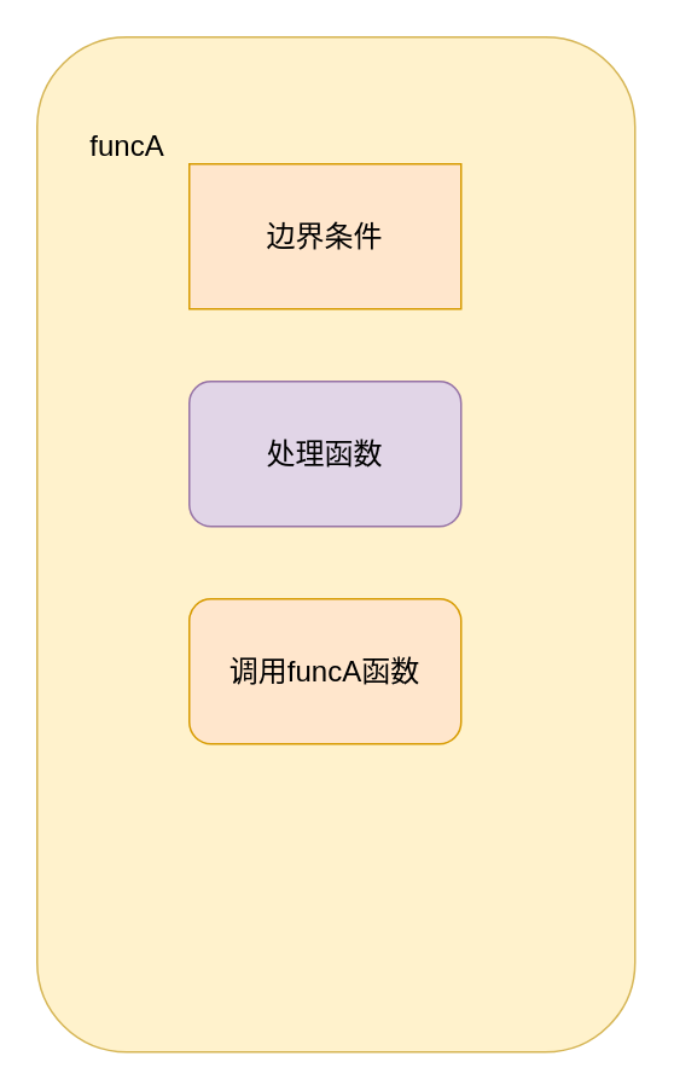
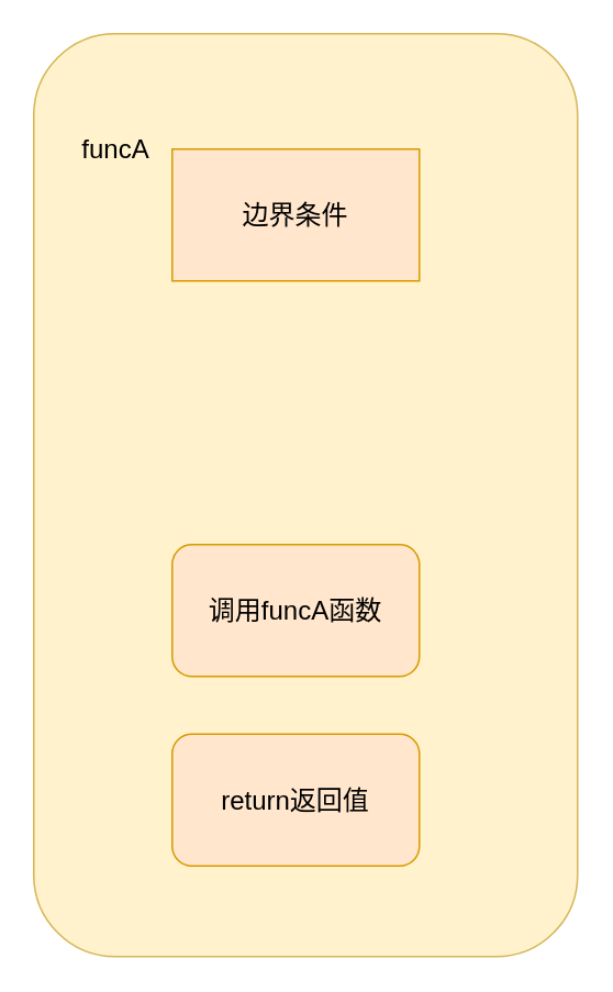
  <mxCell id="0" />
  <mxCell id="1" parent="0" />
  <mxCell id="2" value="" style="group" vertex="1" connectable="0" parent="1"><mxGeometry x="20" y="20" width="330" height="560" as="geometry" /></mxCell>
  <mxCell id="3" value="" style="rounded=1;whiteSpace=wrap;html=1;fillColor=#fff2cc;strokeColor=#d6b656;" vertex="1" parent="2"><mxGeometry width="330" height="560" as="geometry" /></mxCell>
- <mxCell id="4" value="&lt;font style=&quot;font-size: 16px&quot;&gt;funcA&lt;/font&gt;" style="text;html=1;strokeColor=none;fillColor=none;align=center;verticalAlign=middle;whiteSpace=wrap;rounded=0;" vertex="1" parent="2"><mxGeometry x="30" y="50" width="40" height="20" as="geometry" /></mxCell>
+ <mxCell id="4" value="&lt;font style=&quot;font-size: 16px&quot;&gt;funcA&lt;/font&gt;" style="text;html=1;strokeColor=none;fillColor=none;align=center;verticalAlign=middle;whiteSpace=wrap;rounded=0;" vertex="1" parent="2"><mxGeometry x="30" y="60" width="40" height="20" as="geometry" /></mxCell>
  <mxCell id="5" value="&lt;font style=&quot;font-size: 16px&quot;&gt;边界条件&lt;/font&gt;" style="whiteSpace=wrap;html=1;fillColor=#ffe6cc;strokeColor=#d79b00;rounded=0;" vertex="1" parent="2"><mxGeometry x="84" y="70" width="150" height="80" as="geometry" /></mxCell>
- <mxCell id="6" value="&lt;font style=&quot;font-size: 16px&quot;&gt;处理函数&lt;/font&gt;" style="rounded=1;whiteSpace=wrap;html=1;fillColor=#e1d5e7;strokeColor=#9673a6;" vertex="1" parent="2"><mxGeometry x="84" y="190" width="150" height="80" as="geometry" /></mxCell>
  <mxCell id="7" value="&lt;font style=&quot;font-size: 16px&quot;&gt;调用funcA函数&lt;/font&gt;" style="rounded=1;whiteSpace=wrap;html=1;fillColor=#ffe6cc;strokeColor=#d79b00;" vertex="1" parent="2"><mxGeometry x="84" y="310" width="150" height="80" as="geometry" /></mxCell>
+ <mxCell id="8" value="&lt;span style=&quot;font-size: 16px&quot;&gt;return返回值&lt;/span&gt;" style="rounded=1;whiteSpace=wrap;html=1;fillColor=#ffe6cc;strokeColor=#d79b00;" vertex="1" parent="2"><mxGeometry x="84" y="425" width="150" height="80" as="geometry" /></mxCell>
